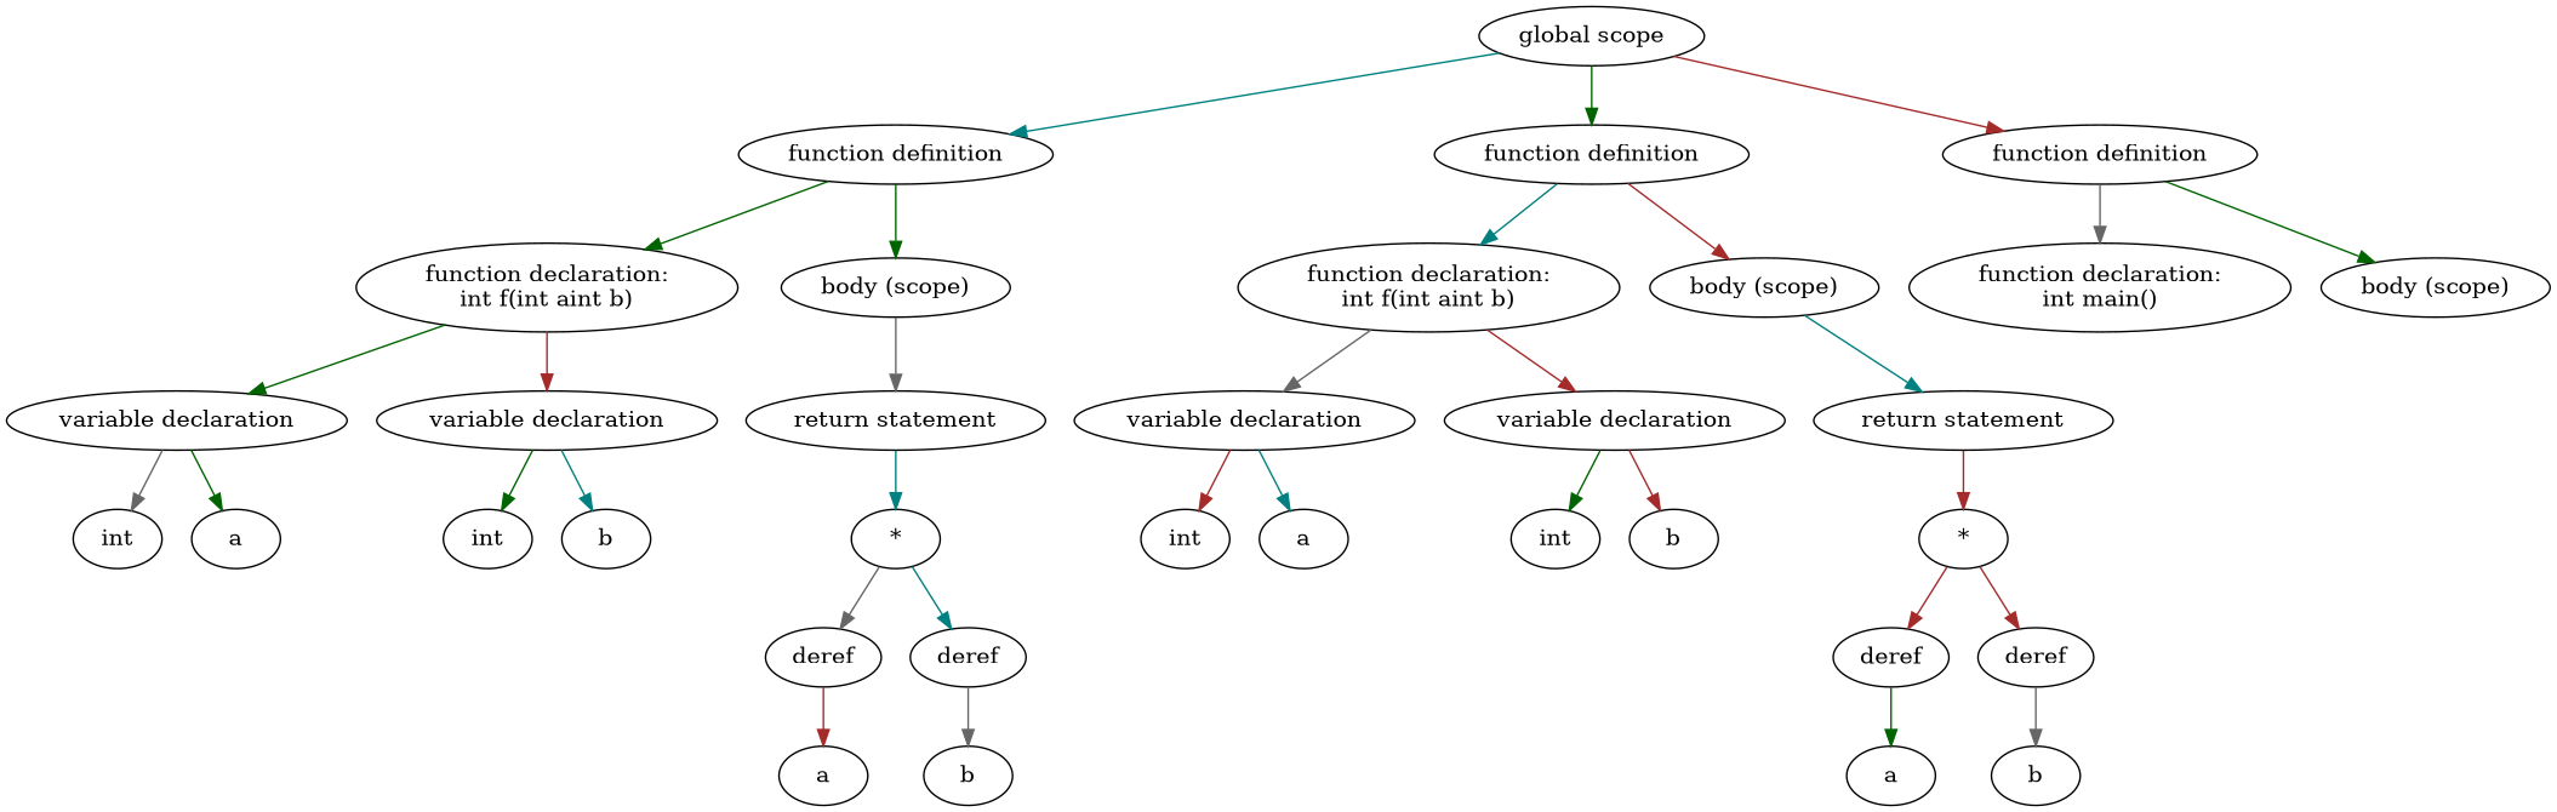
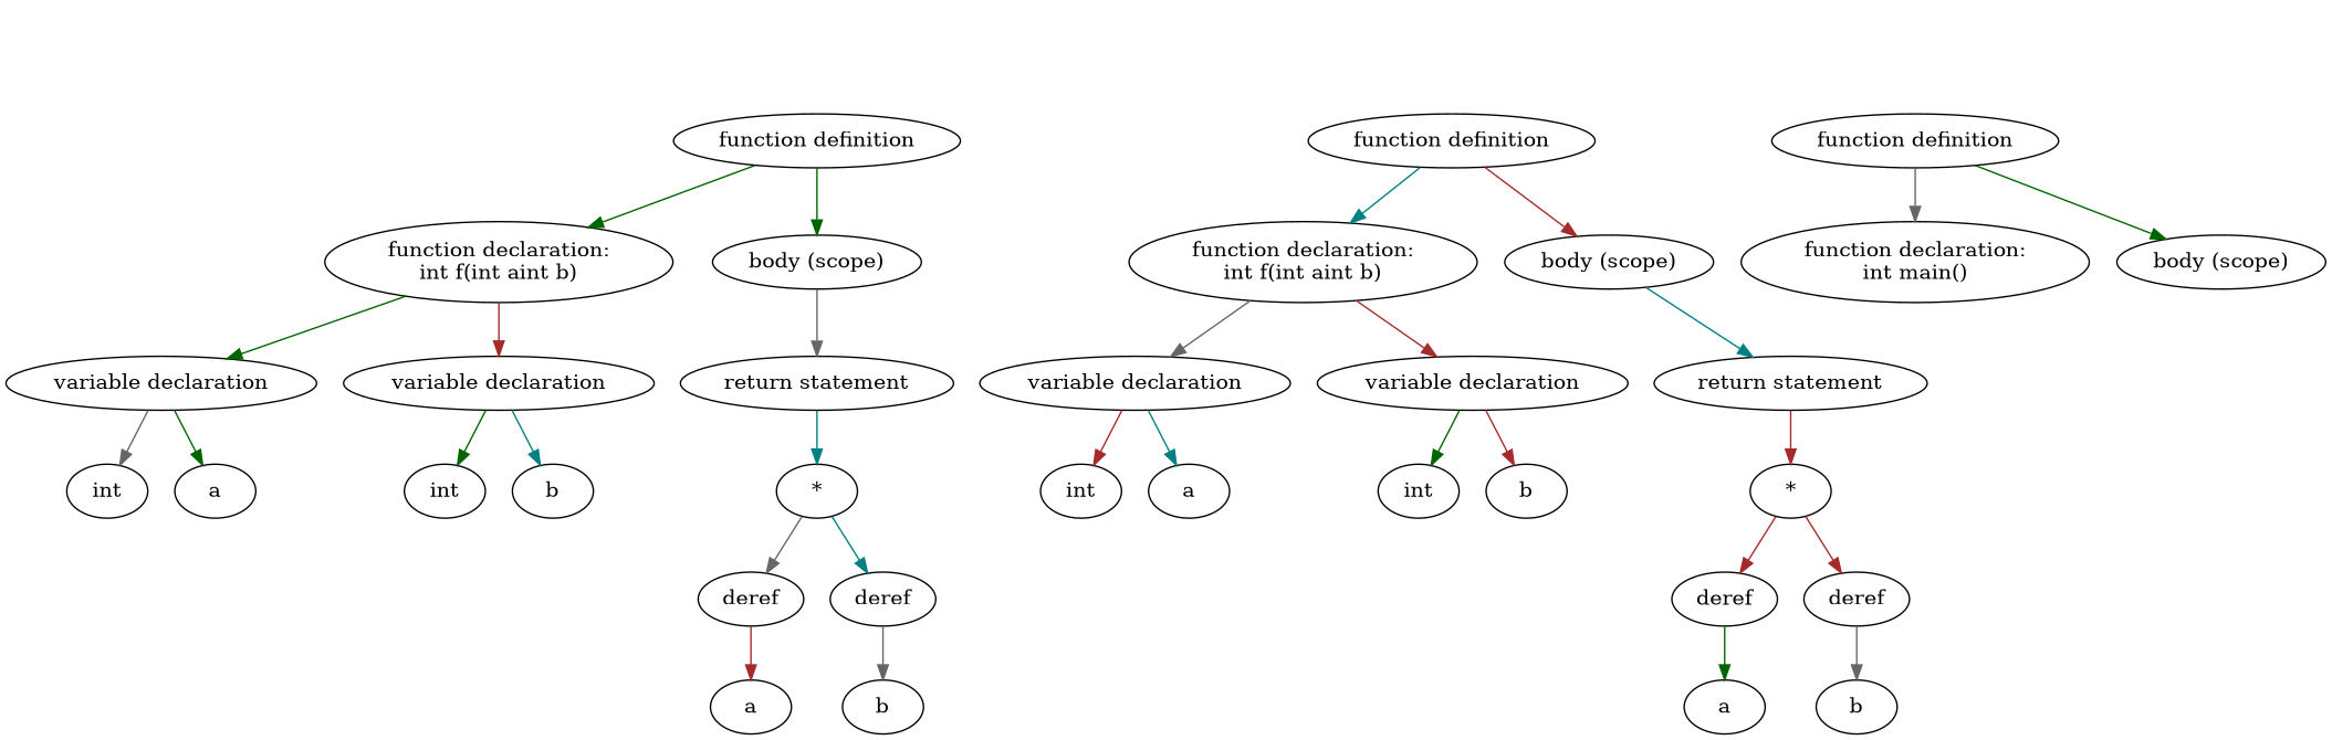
  digraph {
    edge [color=brown]
    n1 [label=int]
    n2 [label="variable declaration"]
    n3 [label=a]
    n4 [label="function declaration:\nint f(int aint b)"]
    n5 [label="variable declaration"]
    n6 [label=int]
    n7 [label=b]
    n8 [label="function definition"]
    n9 [label="body (scope)"]
    n10 [label=a]
    n11 [label=deref]
    n12 [label="*"]
    n13 [label=deref]
    n14 [label=b]
    n15 [label="return statement"]
-   n16 [label="global scope"]
    n17 [label="function definition"]
    n18 [label="function definition"]
    n19 [label=int]
    n20 [label="variable declaration"]
    n21 [label=a]
    n22 [label="function declaration:\nint f(int aint b)"]
    n23 [label="variable declaration"]
    n24 [label=int]
    n25 [label=b]
    n26 [label="body (scope)"]
    n27 [label=a]
    n28 [label=deref]
    n29 [label="*"]
    n30 [label=deref]
    n31 [label=b]
    n32 [label="return statement"]
    n33 [label="function declaration:\nint main()"]
    n34 [label="body (scope)"]
    n2 -> n1 [color=gray40]
    n2 -> n3 [color=darkgreen]
    n4 -> n2 [color=darkgreen]
    n4 -> n5
    n5 -> n6 [color=darkgreen]
    n5 -> n7 [color=teal]
    n8 -> n4 [color=darkgreen]
    n8 -> n9 [color=darkgreen]
    n9 -> n15 [color=gray40]
    n11 -> n10
    n12 -> n11 [color=gray40]
    n12 -> n13 [color=teal]
    n13 -> n14 [color=gray40]
    n15 -> n12 [color=teal]
-   n16 -> n8 [color=teal]
-   n16 -> n17 [color=darkgreen]
-   n16 -> n18
    n17 -> n22 [color=teal]
    n17 -> n26
    n18 -> n33 [color=gray40]
    n18 -> n34 [color=darkgreen]
    n20 -> n19
    n20 -> n21 [color=teal]
    n22 -> n20 [color=gray40]
    n22 -> n23
    n23 -> n24 [color=darkgreen]
    n23 -> n25
    n26 -> n32 [color=teal]
    n28 -> n27 [color=darkgreen]
    n29 -> n28
    n29 -> n30
    n30 -> n31 [color=gray40]
    n32 -> n29
  }
